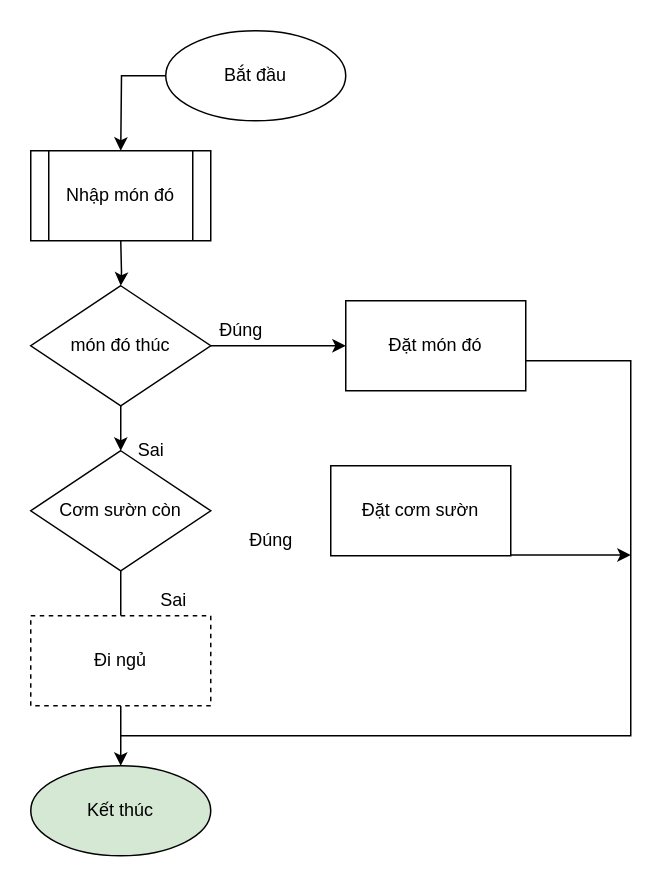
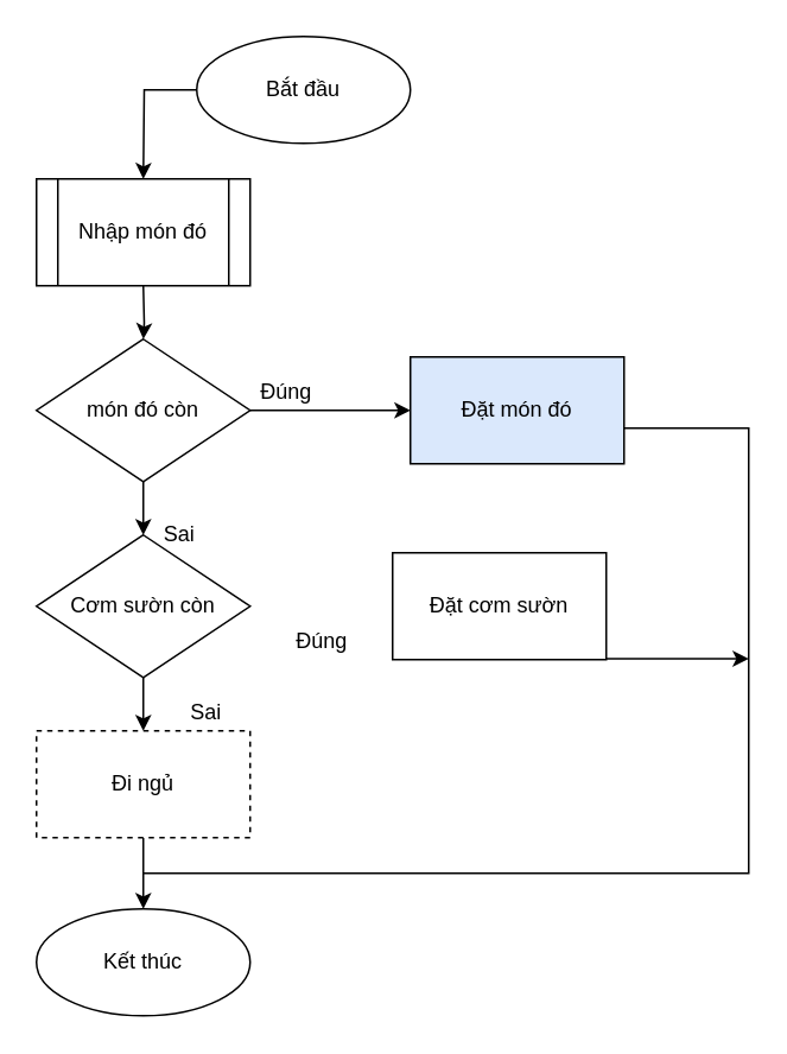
  <mxCell id="0" />
  <mxCell id="1" parent="0" />
  <mxCell id="2" value="" style="edgeStyle=orthogonalEdgeStyle;rounded=0;orthogonalLoop=1;jettySize=auto;html=1;" edge="1" parent="1" source="3"><mxGeometry relative="1" as="geometry"><mxPoint x="80" y="100" as="targetPoint" /></mxGeometry></mxCell>
  <mxCell id="3" value="Bắt đầu" style="ellipse;whiteSpace=wrap;html=1;" vertex="1" parent="1"><mxGeometry x="110" y="20" width="120" height="60" as="geometry" /></mxCell>
  <mxCell id="4" value="" style="edgeStyle=orthogonalEdgeStyle;rounded=0;orthogonalLoop=1;jettySize=auto;html=1;" edge="1" parent="1" target="7"><mxGeometry relative="1" as="geometry"><mxPoint x="80" y="160" as="sourcePoint" /></mxGeometry></mxCell>
  <mxCell id="5" value="" style="edgeStyle=orthogonalEdgeStyle;rounded=0;orthogonalLoop=1;jettySize=auto;html=1;" edge="1" parent="1" source="7" target="9"><mxGeometry relative="1" as="geometry" /></mxCell>
  <mxCell id="6" value="" style="edgeStyle=orthogonalEdgeStyle;rounded=0;orthogonalLoop=1;jettySize=auto;html=1;" edge="1" parent="1" source="7" target="11"><mxGeometry relative="1" as="geometry" /></mxCell>
- <mxCell id="7" value="món đó thúc" style="rhombus;whiteSpace=wrap;html=1;" vertex="1" parent="1"><mxGeometry x="20" y="190" width="120" height="80" as="geometry" /></mxCell>
+ <mxCell id="7" value="món đó còn" style="rhombus;whiteSpace=wrap;html=1;" vertex="1" parent="1"><mxGeometry x="20" y="190" width="120" height="80" as="geometry" /></mxCell>
  <mxCell id="8" value="Nhập món đó" style="shape=process;whiteSpace=wrap;html=1;backgroundOutline=1;" vertex="1" parent="1"><mxGeometry x="20" y="100" width="120" height="60" as="geometry" /></mxCell>
- <mxCell id="9" value="Đặt món đó" style="rounded=0;whiteSpace=wrap;html=1;" vertex="1" parent="1"><mxGeometry x="230" y="200" width="120" height="60" as="geometry" /></mxCell>
- <mxCell id="10" value="" style="edgeStyle=orthogonalEdgeStyle;rounded=0;orthogonalLoop=1;jettySize=auto;html=1;endArrow=none;" edge="1" parent="1" source="11" target="14"><mxGeometry relative="1" as="geometry" /></mxCell>
+ <mxCell id="9" value="Đặt món đó" style="rounded=0;whiteSpace=wrap;html=1;fillColor=#dae8fc;" vertex="1" parent="1"><mxGeometry x="230" y="200" width="120" height="60" as="geometry" /></mxCell>
+ <mxCell id="10" value="" style="edgeStyle=orthogonalEdgeStyle;rounded=0;orthogonalLoop=1;jettySize=auto;html=1;" edge="1" parent="1" source="11" target="14"><mxGeometry relative="1" as="geometry" /></mxCell>
  <mxCell id="11" value="Cơm sườn còn" style="rhombus;whiteSpace=wrap;html=1;" vertex="1" parent="1"><mxGeometry x="20" y="300" width="120" height="80" as="geometry" /></mxCell>
  <mxCell id="12" value="Đặt cơm sườn" style="whiteSpace=wrap;html=1;" vertex="1" parent="1"><mxGeometry x="220" y="310" width="120" height="60" as="geometry" /></mxCell>
  <mxCell id="13" value="" style="edgeStyle=orthogonalEdgeStyle;rounded=0;orthogonalLoop=1;jettySize=auto;html=1;" edge="1" parent="1" source="14" target="21"><mxGeometry relative="1" as="geometry" /></mxCell>
  <mxCell id="14" value="Đi ngủ" style="whiteSpace=wrap;html=1;dashed=1;" vertex="1" parent="1"><mxGeometry x="20" y="410" width="120" height="60" as="geometry" /></mxCell>
  <mxCell id="15" value="" style="endArrow=classic;html=1;rounded=0;" edge="1" parent="1"><mxGeometry width="50" height="50" relative="1" as="geometry"><mxPoint x="340" y="369.5" as="sourcePoint" /><mxPoint x="420" y="369.5" as="targetPoint" /></mxGeometry></mxCell>
  <mxCell id="16" value="" style="endArrow=classic;html=1;rounded=0;startArrow=none;" edge="1" parent="1" source="21"><mxGeometry width="50" height="50" relative="1" as="geometry"><mxPoint x="350" y="240" as="sourcePoint" /><mxPoint x="80" y="520" as="targetPoint" /><Array as="points" /></mxGeometry></mxCell>
  <mxCell id="17" value="Đúng" style="text;html=1;align=center;verticalAlign=middle;resizable=0;points=[];autosize=1;strokeColor=none;fillColor=none;" vertex="1" parent="1"><mxGeometry x="140" y="210" width="40" height="20" as="geometry" /></mxCell>
  <mxCell id="18" value="Sai" style="text;html=1;align=center;verticalAlign=middle;resizable=0;points=[];autosize=1;strokeColor=none;fillColor=none;" vertex="1" parent="1"><mxGeometry x="85" y="290" width="30" height="20" as="geometry" /></mxCell>
  <mxCell id="19" value="Đúng" style="text;html=1;align=center;verticalAlign=middle;resizable=0;points=[];autosize=1;strokeColor=none;fillColor=none;" vertex="1" parent="1"><mxGeometry x="160" y="350" width="40" height="20" as="geometry" /></mxCell>
  <mxCell id="20" value="Sai" style="text;html=1;align=center;verticalAlign=middle;resizable=0;points=[];autosize=1;strokeColor=none;fillColor=none;" vertex="1" parent="1"><mxGeometry x="100" y="390" width="30" height="20" as="geometry" /></mxCell>
- <mxCell id="21" value="Kết thúc" style="ellipse;whiteSpace=wrap;html=1;fillColor=#d5e8d4;" vertex="1" parent="1"><mxGeometry x="20" y="510" width="120" height="60" as="geometry" /></mxCell>
+ <mxCell id="21" value="Kết thúc" style="ellipse;whiteSpace=wrap;html=1;" vertex="1" parent="1"><mxGeometry x="20" y="510" width="120" height="60" as="geometry" /></mxCell>
  <mxCell id="22" value="" style="endArrow=none;html=1;rounded=0;" edge="1" parent="1"><mxGeometry width="50" height="50" relative="1" as="geometry"><mxPoint x="350" y="240" as="sourcePoint" /><mxPoint x="80" y="490" as="targetPoint" /><Array as="points"><mxPoint x="420" y="240" /><mxPoint x="420" y="490" /></Array></mxGeometry></mxCell>
